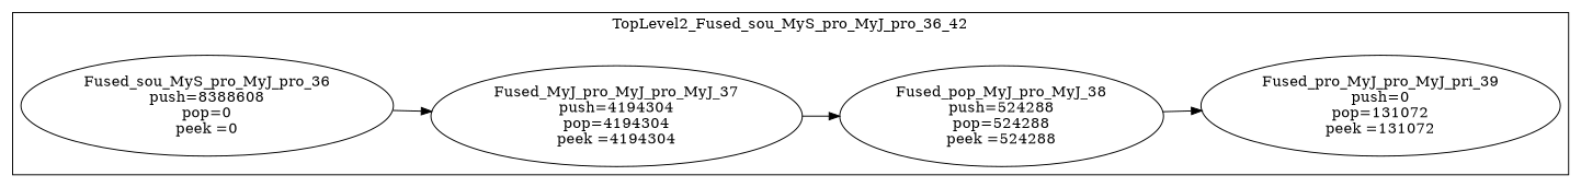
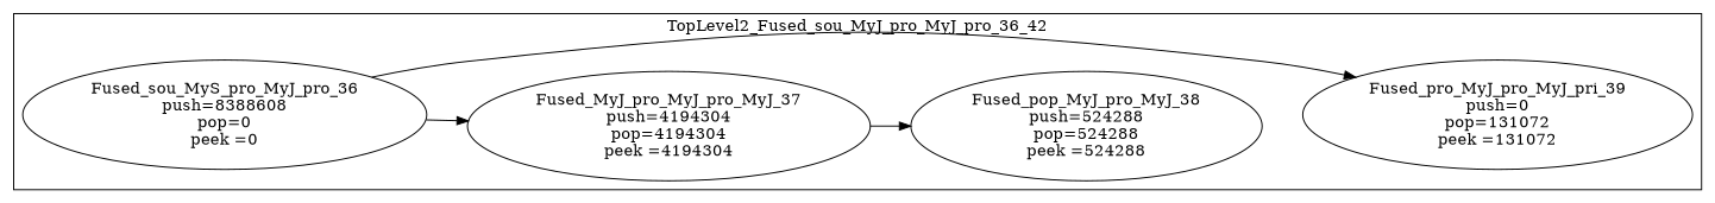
  digraph {
    rankdir=LR
    n1 [label="Fused_sou_MyS_pro_MyJ_pro_36\npush=8388608\npop=0\npeek =0"]
    n2 [label="Fused_MyJ_pro_MyJ_pro_MyJ_37\npush=4194304\npop=4194304\npeek =4194304"]
    n3 [label="Fused_pop_MyJ_pro_MyJ_38\npush=524288\npop=524288\npeek =524288"]
    n4 [label="Fused_pro_MyJ_pro_MyJ_pri_39\npush=0\npop=131072\npeek =131072"]
    subgraph cluster_1 {
-     label=TopLevel2_Fused_sou_MyS_pro_MyJ_pro_36_42
+     label=TopLevel2_Fused_sou_MyJ_pro_MyJ_pro_36_42
      n1
      n2
      n3
      n4
    }
    n1 -> n2
    n2 -> n3
-   n3 -> n4
+   n1 -> n4
  }
